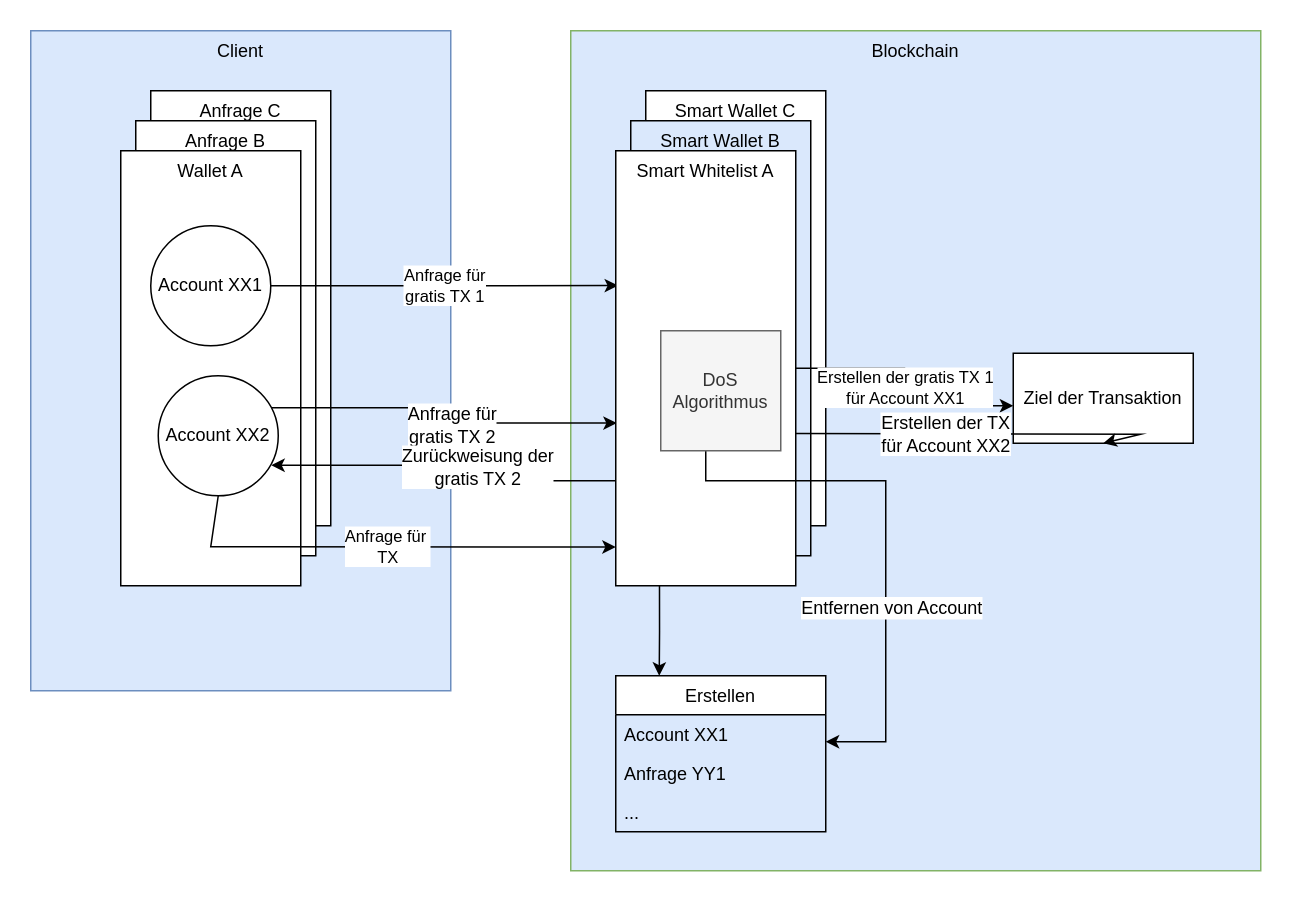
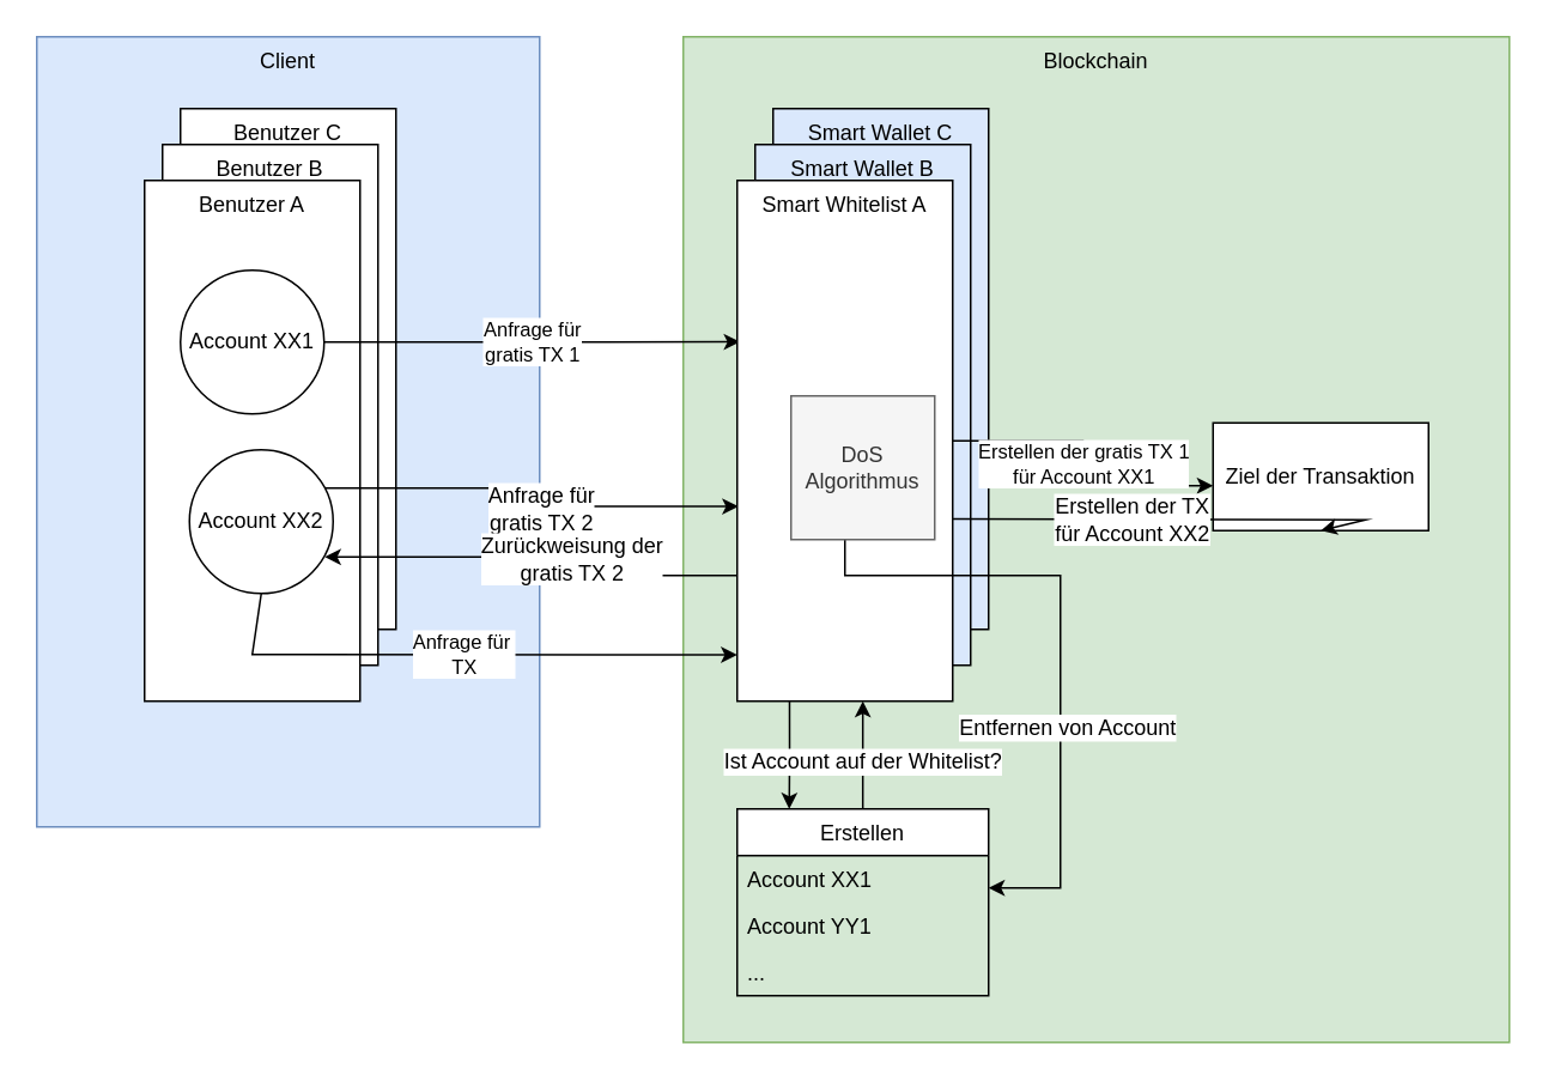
  <mxCell id="0" />
  <mxCell id="1" parent="0" />
  <mxCell id="2" value="Client" style="rounded=0;whiteSpace=wrap;html=1;verticalAlign=top;fillColor=#dae8fc;strokeColor=#6c8ebf;" vertex="1" parent="1"><mxGeometry x="20" y="20" width="280" height="440" as="geometry" /></mxCell>
- <mxCell id="3" value="Anfrage C" style="rounded=0;whiteSpace=wrap;html=1;verticalAlign=top;" vertex="1" parent="1"><mxGeometry x="100" y="60" width="120" height="290" as="geometry" /></mxCell>
- <mxCell id="4" value="Blockchain" style="rounded=0;whiteSpace=wrap;html=1;fillColor=#dae8fc;strokeColor=#82b366;verticalAlign=top;" vertex="1" parent="1"><mxGeometry x="380" y="20" width="460" height="560" as="geometry" /></mxCell>
- <mxCell id="5" value="Anfrage B" style="rounded=0;whiteSpace=wrap;html=1;verticalAlign=top;" vertex="1" parent="1"><mxGeometry x="90" y="80" width="120" height="290" as="geometry" /></mxCell>
- <mxCell id="6" value="Wallet A" style="rounded=0;whiteSpace=wrap;html=1;verticalAlign=top;" vertex="1" parent="1"><mxGeometry x="80" y="100" width="120" height="290" as="geometry" /></mxCell>
+ <mxCell id="3" value="Benutzer C" style="rounded=0;whiteSpace=wrap;html=1;verticalAlign=top;" vertex="1" parent="1"><mxGeometry x="100" y="60" width="120" height="290" as="geometry" /></mxCell>
+ <mxCell id="4" value="Blockchain" style="rounded=0;whiteSpace=wrap;html=1;fillColor=#d5e8d4;strokeColor=#82b366;verticalAlign=top;" vertex="1" parent="1"><mxGeometry x="380" y="20" width="460" height="560" as="geometry" /></mxCell>
+ <mxCell id="5" value="Benutzer B" style="rounded=0;whiteSpace=wrap;html=1;verticalAlign=top;" vertex="1" parent="1"><mxGeometry x="90" y="80" width="120" height="290" as="geometry" /></mxCell>
+ <mxCell id="6" value="Benutzer A" style="rounded=0;whiteSpace=wrap;html=1;verticalAlign=top;" vertex="1" parent="1"><mxGeometry x="80" y="100" width="120" height="290" as="geometry" /></mxCell>
  <mxCell id="7" value="Anfrage für&lt;br&gt;gratis TX 1" style="edgeStyle=orthogonalEdgeStyle;rounded=0;orthogonalLoop=1;jettySize=auto;html=1;entryX=0.013;entryY=0.31;entryDx=0;entryDy=0;entryPerimeter=0;" edge="1" parent="1" source="8" target="18"><mxGeometry relative="1" as="geometry" /></mxCell>
  <mxCell id="8" value="Account XX1" style="ellipse;whiteSpace=wrap;html=1;aspect=fixed;" vertex="1" parent="1"><mxGeometry x="100" y="150" width="80" height="80" as="geometry" /></mxCell>
  <mxCell id="9" style="edgeStyle=orthogonalEdgeStyle;rounded=0;orthogonalLoop=1;jettySize=auto;html=1;exitX=0.946;exitY=0.267;exitDx=0;exitDy=0;exitPerimeter=0;entryX=0.006;entryY=0.626;entryDx=0;entryDy=0;entryPerimeter=0;" edge="1" parent="1" source="11" target="18"><mxGeometry relative="1" as="geometry"><Array as="points" /></mxGeometry></mxCell>
  <mxCell id="10" value="Anfrage für&lt;br&gt;gratis TX 2" style="text;html=1;align=center;verticalAlign=middle;resizable=0;points=[];labelBackgroundColor=#ffffff;" vertex="1" connectable="0" parent="9"><mxGeometry x="0.081" y="-1" relative="1" as="geometry"><mxPoint as="offset" /></mxGeometry></mxCell>
  <mxCell id="11" value="Account XX2" style="ellipse;whiteSpace=wrap;html=1;aspect=fixed;" vertex="1" parent="1"><mxGeometry x="105" y="250" width="80" height="80" as="geometry" /></mxCell>
- <mxCell id="12" value="Smart Wallet C" style="rounded=0;whiteSpace=wrap;html=1;verticalAlign=top;" vertex="1" parent="1"><mxGeometry x="430" y="60" width="120" height="290" as="geometry" /></mxCell>
+ <mxCell id="12" value="Smart Wallet C" style="rounded=0;whiteSpace=wrap;html=1;verticalAlign=top;fillColor=#dae8fc;" vertex="1" parent="1"><mxGeometry x="430" y="60" width="120" height="290" as="geometry" /></mxCell>
  <mxCell id="13" value="Smart Wallet B" style="rounded=0;whiteSpace=wrap;html=1;verticalAlign=top;fillColor=#dae8fc;" vertex="1" parent="1"><mxGeometry x="420" y="80" width="120" height="290" as="geometry" /></mxCell>
  <mxCell id="14" style="edgeStyle=orthogonalEdgeStyle;rounded=0;orthogonalLoop=1;jettySize=auto;html=1;exitX=0.243;exitY=0.999;exitDx=0;exitDy=0;exitPerimeter=0;" edge="1" parent="1" source="18"><mxGeometry relative="1" as="geometry"><mxPoint x="439" y="450" as="targetPoint" /></mxGeometry></mxCell>
  <mxCell id="15" value="Erstellen der gratis TX 1&lt;br&gt;für Account XX1" style="edgeStyle=orthogonalEdgeStyle;rounded=0;orthogonalLoop=1;jettySize=auto;html=1;entryX=0;entryY=0.583;entryDx=0;entryDy=0;entryPerimeter=0;" edge="1" parent="1" source="18" target="22"><mxGeometry relative="1" as="geometry" /></mxCell>
  <mxCell id="16" style="edgeStyle=orthogonalEdgeStyle;rounded=0;orthogonalLoop=1;jettySize=auto;html=1;entryX=0.942;entryY=0.746;entryDx=0;entryDy=0;entryPerimeter=0;exitX=0.008;exitY=0.797;exitDx=0;exitDy=0;exitPerimeter=0;" edge="1" parent="1" source="18" target="11"><mxGeometry relative="1" as="geometry"><Array as="points"><mxPoint x="411" y="320" /><mxPoint x="295" y="320" /></Array></mxGeometry></mxCell>
  <mxCell id="17" value="Zurückweisung der &lt;br&gt;gratis TX 2" style="text;html=1;align=center;verticalAlign=middle;resizable=0;points=[];labelBackgroundColor=#ffffff;" vertex="1" connectable="0" parent="16"><mxGeometry x="0.102" y="1" relative="1" as="geometry"><mxPoint x="24.06" as="offset" /></mxGeometry></mxCell>
  <mxCell id="18" value="Smart Whitelist A" style="rounded=0;whiteSpace=wrap;html=1;verticalAlign=top;" vertex="1" parent="1"><mxGeometry x="410" y="100" width="120" height="290" as="geometry" /></mxCell>
  <mxCell id="19" style="edgeStyle=orthogonalEdgeStyle;rounded=0;orthogonalLoop=1;jettySize=auto;html=1;" edge="1" parent="1" source="21" target="26"><mxGeometry relative="1" as="geometry"><Array as="points"><mxPoint x="470" y="320" /><mxPoint x="590" y="320" /><mxPoint x="590" y="494" /></Array></mxGeometry></mxCell>
  <mxCell id="20" value="Entfernen von Account" style="text;html=1;align=center;verticalAlign=middle;resizable=0;points=[];labelBackgroundColor=#ffffff;" vertex="1" connectable="0" parent="19"><mxGeometry x="0.268" y="3" relative="1" as="geometry"><mxPoint as="offset" /></mxGeometry></mxCell>
  <mxCell id="21" value="DoS&lt;br&gt;Algorithmus" style="whiteSpace=wrap;html=1;aspect=fixed;fillColor=#f5f5f5;strokeColor=#666666;fontColor=#333333;" vertex="1" parent="1"><mxGeometry x="440" y="220" width="80" height="80" as="geometry" /></mxCell>
  <mxCell id="22" value="Ziel der Transaktion" style="rounded=0;whiteSpace=wrap;html=1;" vertex="1" parent="1"><mxGeometry x="675" y="235" width="120" height="60" as="geometry" /></mxCell>
+ <mxCell id="23" style="edgeStyle=orthogonalEdgeStyle;rounded=0;orthogonalLoop=1;jettySize=auto;html=1;entryX=0.583;entryY=1;entryDx=0;entryDy=0;entryPerimeter=0;" edge="1" parent="1" source="25" target="18"><mxGeometry relative="1" as="geometry" /></mxCell>
+ <mxCell id="24" value="Ist Account auf der Whitelist?" style="text;html=1;align=center;verticalAlign=middle;resizable=0;points=[];labelBackgroundColor=#ffffff;" vertex="1" connectable="0" parent="23"><mxGeometry x="-0.096" relative="1" as="geometry"><mxPoint as="offset" /></mxGeometry></mxCell>
  <mxCell id="25" value="Erstellen" style="swimlane;fontStyle=0;childLayout=stackLayout;horizontal=1;startSize=26;horizontalStack=0;resizeParent=1;resizeParentMax=0;resizeLast=0;collapsible=1;marginBottom=0;" vertex="1" parent="1"><mxGeometry x="410" y="450" width="140" height="104" as="geometry" /></mxCell>
  <mxCell id="26" value="Account XX1" style="text;strokeColor=none;fillColor=none;align=left;verticalAlign=top;spacingLeft=4;spacingRight=4;overflow=hidden;rotatable=0;points=[[0,0.5],[1,0.5]];portConstraint=eastwest;" vertex="1" parent="25"><mxGeometry y="26" width="140" height="26" as="geometry" /></mxCell>
- <mxCell id="27" value="Anfrage YY1" style="text;strokeColor=none;fillColor=none;align=left;verticalAlign=top;spacingLeft=4;spacingRight=4;overflow=hidden;rotatable=0;points=[[0,0.5],[1,0.5]];portConstraint=eastwest;" vertex="1" parent="25"><mxGeometry y="52" width="140" height="26" as="geometry" /></mxCell>
+ <mxCell id="27" value="Account YY1" style="text;strokeColor=none;fillColor=none;align=left;verticalAlign=top;spacingLeft=4;spacingRight=4;overflow=hidden;rotatable=0;points=[[0,0.5],[1,0.5]];portConstraint=eastwest;" vertex="1" parent="25"><mxGeometry y="52" width="140" height="26" as="geometry" /></mxCell>
  <mxCell id="28" value="..." style="text;strokeColor=none;fillColor=none;align=left;verticalAlign=top;spacingLeft=4;spacingRight=4;overflow=hidden;rotatable=0;points=[[0,0.5],[1,0.5]];portConstraint=eastwest;" vertex="1" parent="25"><mxGeometry y="78" width="140" height="26" as="geometry" /></mxCell>
  <mxCell id="29" value="Anfrage für&amp;nbsp;&lt;br&gt;TX" style="endArrow=classic;html=1;exitX=0.5;exitY=1;exitDx=0;exitDy=0;entryX=0;entryY=0.911;entryDx=0;entryDy=0;entryPerimeter=0;rounded=0;" edge="1" parent="1" source="11" target="18"><mxGeometry width="50" height="50" relative="1" as="geometry"><mxPoint x="180" y="590" as="sourcePoint" /><mxPoint x="230" y="540" as="targetPoint" /><Array as="points"><mxPoint x="140" y="364" /></Array></mxGeometry></mxCell>
  <mxCell id="30" value="" style="endArrow=classic;html=1;entryX=0.5;entryY=1;entryDx=0;entryDy=0;exitX=1;exitY=0.65;exitDx=0;exitDy=0;exitPerimeter=0;rounded=0;" edge="1" parent="1" source="18" target="22"><mxGeometry width="50" height="50" relative="1" as="geometry"><mxPoint x="220" y="590" as="sourcePoint" /><mxPoint x="270" y="540" as="targetPoint" /><Array as="points"><mxPoint x="760" y="289" /></Array></mxGeometry></mxCell>
  <mxCell id="31" value="Erstellen der TX&lt;br&gt;für Account XX2" style="text;html=1;align=center;verticalAlign=middle;resizable=0;points=[];labelBackgroundColor=#ffffff;" vertex="1" connectable="0" parent="30"><mxGeometry x="-0.219" relative="1" as="geometry"><mxPoint as="offset" /></mxGeometry></mxCell>
